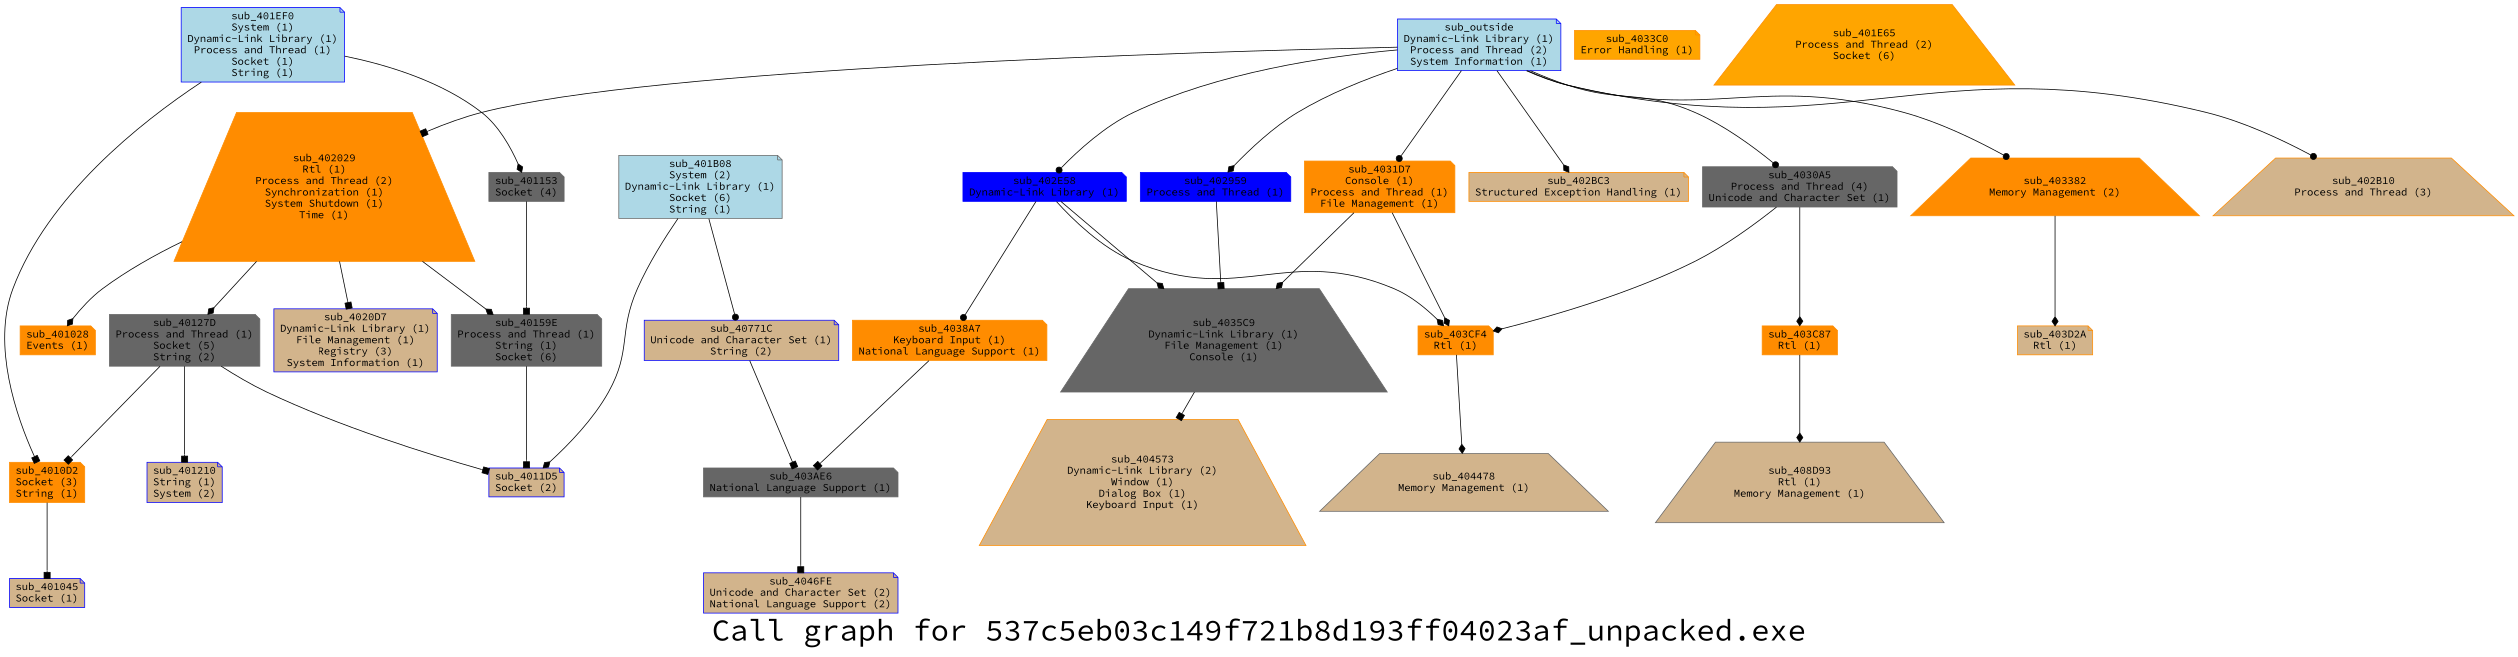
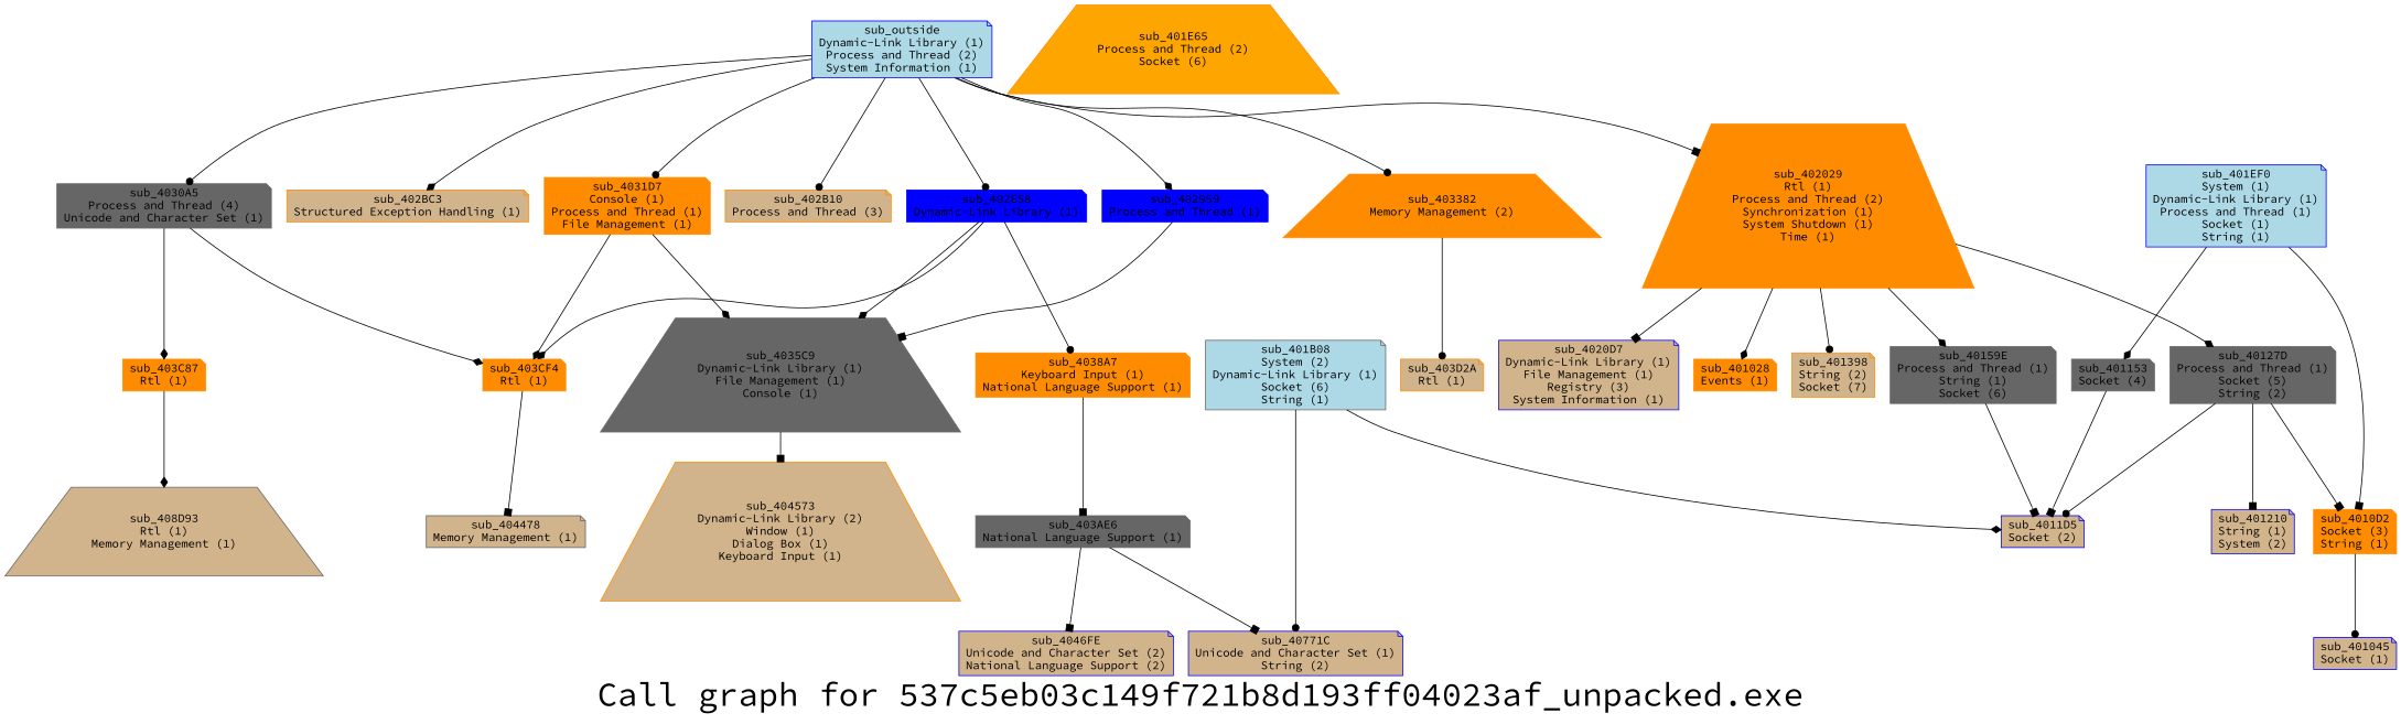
  digraph {
    fontname="Source Code Pro"
    fontsize=40
    label="Call graph for 537c5eb03c149f721b8d193ff04023af_unpacked.exe"
    node [color=darkorange fontname="Source Code Pro" shape=note style=filled]
    edge [arrowhead=diamond fontname="Source Code Pro"]
    n1 [fillcolor=darkorange label="sub_401028\nEvents (1)"]
    n2 [color=blue fillcolor=lightblue label="sub_401EF0\nSystem (1)\nDynamic-Link Library (1)\nProcess and Thread (1)\nSocket (1)\nString (1)"]
    n3 [color=gray40 label="sub_401153\nSocket (4)"]
    n4 [label="sub_4010D2\nSocket (3)\nString (1)"]
    n5 [color=blue fillcolor=tan label="sub_4011D5\nSocket (2)"]
    n6 [color=blue fillcolor=tan label="sub_401045\nSocket (1)"]
    n7 [color=blue label="sub_402959\nProcess and Thread (1)"]
    n8 [color=gray40 label="sub_4035C9\nDynamic-Link Library (1)\nFile Management (1)\nConsole (1)" shape=trapezium]
    n9 [fillcolor=tan label="sub_404573\nDynamic-Link Library (2)\nWindow (1)\nDialog Box (1)\nKeyboard Input (1)" shape=trapezium]
    n10 [label="sub_403CF4\nRtl (1)"]
-   n11 [color=gray40 fillcolor=tan label="sub_404478\nMemory Management (1)" shape=trapezium]
+   n11 [color=gray40 fillcolor=tan label="sub_404478\nMemory Management (1)"]
    n12 [label="sub_402029\nRtl (1)\nProcess and Thread (2)\nSynchronization (1)\nSystem Shutdown (1)\nTime (1)" shape=trapezium]
+   n13 [fillcolor=tan label="sub_401398\nString (2)\nSocket (7)"]
    n14 [color=gray40 label="sub_40127D\nProcess and Thread (1)\nSocket (5)\nString (2)"]
    n15 [color=blue fillcolor=tan label="sub_4020D7\nDynamic-Link Library (1)\nFile Management (1)\nRegistry (3)\nSystem Information (1)"]
    n16 [color=gray40 label="sub_40159E\nProcess and Thread (1)\nString (1)\nSocket (6)"]
    n17 [color=blue fillcolor=tan label="sub_401210\nString (1)\nSystem (2)"]
    n18 [fillcolor=tan label="sub_403D2A\nRtl (1)"]
-   n19 [fillcolor=orange label="sub_4033C0\nError Handling (1)"]
    n20 [label="sub_403C87\nRtl (1)"]
    n21 [color=gray40 fillcolor=tan label="sub_408D93\nRtl (1)\nMemory Management (1)" shape=trapezium]
    n22 [fillcolor=orange label="sub_401E65\nProcess and Thread (2)\nSocket (6)" shape=trapezium]
    n23 [color=gray40 fillcolor=lightblue label="sub_401B08\nSystem (2)\nDynamic-Link Library (1)\nSocket (6)\nString (1)"]
    n24 [color=blue fillcolor=tan label="sub_40771C\nUnicode and Character Set (1)\nString (2)"]
    n25 [color=blue fillcolor=tan label="sub_4046FE\nUnicode and Character Set (2)\nNational Language Support (2)"]
    n26 [fillcolor=tan label="sub_402BC3\nStructured Exception Handling (1)"]
    n27 [label="sub_4031D7\nConsole (1)\nProcess and Thread (1)\nFile Management (1)"]
    n28 [color=blue fillcolor=lightblue label="sub_outside\nDynamic-Link Library (1)\nProcess and Thread (2)\nSystem Information (1)"]
    n29 [label="sub_403382\nMemory Management (2)" shape=trapezium]
-   n30 [fillcolor=tan label="sub_402B10\nProcess and Thread (3)" shape=trapezium]
+   n30 [fillcolor=tan label="sub_402B10\nProcess and Thread (3)"]
    n31 [color=blue label="sub_402E58\nDynamic-Link Library (1)"]
    n32 [color=gray40 label="sub_4030A5\nProcess and Thread (4)\nUnicode and Character Set (1)"]
    n33 [label="sub_4038A7\nKeyboard Input (1)\nNational Language Support (1)"]
    n34 [color=gray40 label="sub_403AE6\nNational Language Support (1)"]
    n2 -> n3
    n2 -> n4 [arrowhead=box]
-   n3 -> n16 [arrowhead=box]
-   n4 -> n6 [arrowhead=box]
+   n3 -> n5 [arrowhead=box]
+   n4 -> n6 [arrowhead=dot]
    n7 -> n8 [arrowhead=box]
    n8 -> n9 [arrowhead=box]
-   n10 -> n11
+   n10 -> n11 [arrowhead=box]
    n12 -> n1
+   n12 -> n13 [arrowhead=dot]
    n12 -> n14
    n12 -> n15 [arrowhead=box]
    n12 -> n16
    n14 -> n4 [arrowhead=box]
-   n14 -> n5 [arrowhead=box]
+   n14 -> n5 [arrowhead=dot]
    n14 -> n17 [arrowhead=box]
    n16 -> n5 [arrowhead=box]
    n20 -> n21
    n23 -> n5
    n23 -> n24 [arrowhead=dot]
    n27 -> n8
    n27 -> n10
    n28 -> n7
    n28 -> n12 [arrowhead=box]
    n28 -> n26
    n28 -> n27 [arrowhead=dot]
    n28 -> n29 [arrowhead=dot]
    n28 -> n30 [arrowhead=dot]
    n28 -> n31 [arrowhead=dot]
    n28 -> n32 [arrowhead=dot]
-   n29 -> n18
+   n29 -> n18 [arrowhead=dot]
    n31 -> n8
    n31 -> n10
    n31 -> n33 [arrowhead=dot]
    n32 -> n10
    n32 -> n20
    n33 -> n34 [arrowhead=box]
-   n24 -> n34 [arrowhead=box]
+   n34 -> n24 [arrowhead=box]
    n34 -> n25 [arrowhead=box]
  }
